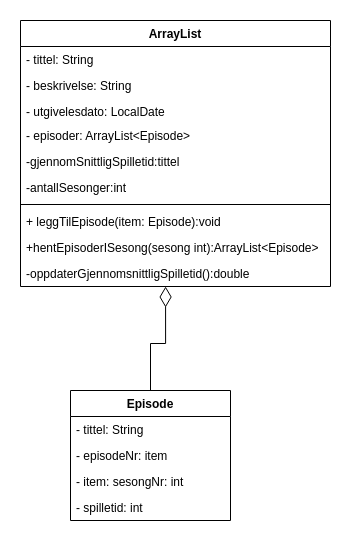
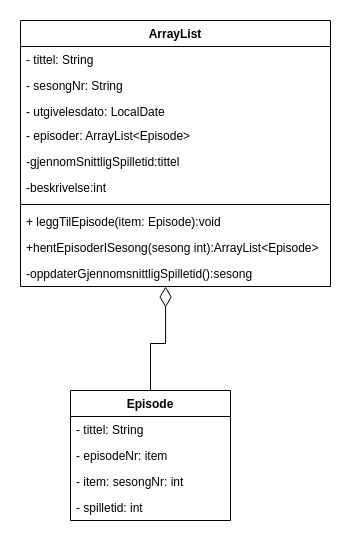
  <mxCell id="0" />
  <mxCell id="1" parent="0" />
  <mxCell id="2" style="edgeStyle=orthogonalEdgeStyle;rounded=0;orthogonalLoop=1;jettySize=auto;html=1;exitX=0.5;exitY=0;exitDx=0;exitDy=0;entryX=0.468;entryY=1;entryDx=0;entryDy=0;entryPerimeter=0;strokeWidth=1;startArrow=none;startFill=0;endArrow=diamondThin;endFill=0;endSize=18;" edge="1" parent="1" source="3" target="18"><mxGeometry relative="1" as="geometry" /></mxCell>
  <mxCell id="3" value="Episode" style="swimlane;fontStyle=1;align=center;verticalAlign=top;childLayout=stackLayout;horizontal=1;startSize=26;horizontalStack=0;resizeParent=1;resizeParentMax=0;resizeLast=0;collapsible=1;marginBottom=0;" vertex="1" parent="1"><mxGeometry x="70" y="390" width="160" height="130" as="geometry" /></mxCell>
  <mxCell id="4" value="- tittel: String" style="text;strokeColor=none;fillColor=none;align=left;verticalAlign=top;spacingLeft=4;spacingRight=4;overflow=hidden;rotatable=0;points=[[0,0.5],[1,0.5]];portConstraint=eastwest;" vertex="1" parent="3"><mxGeometry y="26" width="160" height="26" as="geometry" /></mxCell>
  <mxCell id="5" value="- episodeNr: item" style="text;strokeColor=none;fillColor=none;align=left;verticalAlign=top;spacingLeft=4;spacingRight=4;overflow=hidden;rotatable=0;points=[[0,0.5],[1,0.5]];portConstraint=eastwest;" vertex="1" parent="3"><mxGeometry y="52" width="160" height="26" as="geometry" /></mxCell>
  <mxCell id="6" value="- item: sesongNr: int" style="text;strokeColor=none;fillColor=none;align=left;verticalAlign=top;spacingLeft=4;spacingRight=4;overflow=hidden;rotatable=0;points=[[0,0.5],[1,0.5]];portConstraint=eastwest;" vertex="1" parent="3"><mxGeometry y="78" width="160" height="26" as="geometry" /></mxCell>
  <mxCell id="7" value="- spilletid: int" style="text;strokeColor=none;fillColor=none;align=left;verticalAlign=top;spacingLeft=4;spacingRight=4;overflow=hidden;rotatable=0;points=[[0,0.5],[1,0.5]];portConstraint=eastwest;" vertex="1" parent="3"><mxGeometry y="104" width="160" height="26" as="geometry" /></mxCell>
  <mxCell id="8" value="ArrayList" style="swimlane;fontStyle=1;align=center;verticalAlign=top;childLayout=stackLayout;horizontal=1;startSize=26;horizontalStack=0;resizeParent=1;resizeParentMax=0;resizeLast=0;collapsible=1;marginBottom=0;" vertex="1" parent="1"><mxGeometry x="20" y="20" width="310" height="266" as="geometry" /></mxCell>
  <mxCell id="9" value="- tittel: String" style="text;strokeColor=none;fillColor=none;align=left;verticalAlign=top;spacingLeft=4;spacingRight=4;overflow=hidden;rotatable=0;points=[[0,0.5],[1,0.5]];portConstraint=eastwest;" vertex="1" parent="8"><mxGeometry y="26" width="310" height="26" as="geometry" /></mxCell>
- <mxCell id="10" value="- beskrivelse: String " style="text;strokeColor=none;fillColor=none;align=left;verticalAlign=top;spacingLeft=4;spacingRight=4;overflow=hidden;rotatable=0;points=[[0,0.5],[1,0.5]];portConstraint=eastwest;" vertex="1" parent="8"><mxGeometry y="52" width="310" height="26" as="geometry" /></mxCell>
+ <mxCell id="10" value="- sesongNr: String " style="text;strokeColor=none;fillColor=none;align=left;verticalAlign=top;spacingLeft=4;spacingRight=4;overflow=hidden;rotatable=0;points=[[0,0.5],[1,0.5]];portConstraint=eastwest;" vertex="1" parent="8"><mxGeometry y="52" width="310" height="26" as="geometry" /></mxCell>
  <mxCell id="11" value="- utgivelesdato: LocalDate" style="text;strokeColor=none;fillColor=none;align=left;verticalAlign=top;spacingLeft=4;spacingRight=4;overflow=hidden;rotatable=0;points=[[0,0.5],[1,0.5]];portConstraint=eastwest;" vertex="1" parent="8"><mxGeometry y="78" width="310" height="24" as="geometry" /></mxCell>
  <mxCell id="12" value="- episoder: ArrayList&lt;Episode&gt;" style="text;strokeColor=none;fillColor=none;align=left;verticalAlign=top;spacingLeft=4;spacingRight=4;overflow=hidden;rotatable=0;points=[[0,0.5],[1,0.5]];portConstraint=eastwest;" vertex="1" parent="8"><mxGeometry y="102" width="310" height="26" as="geometry" /></mxCell>
  <mxCell id="13" value="-gjennomSnittligSpilletid:tittel" style="text;strokeColor=none;fillColor=none;align=left;verticalAlign=top;spacingLeft=4;spacingRight=4;overflow=hidden;rotatable=0;points=[[0,0.5],[1,0.5]];portConstraint=eastwest;" vertex="1" parent="8"><mxGeometry y="128" width="310" height="26" as="geometry" /></mxCell>
- <mxCell id="14" value="-antallSesonger:int" style="text;strokeColor=none;fillColor=none;align=left;verticalAlign=top;spacingLeft=4;spacingRight=4;overflow=hidden;rotatable=0;points=[[0,0.5],[1,0.5]];portConstraint=eastwest;" vertex="1" parent="8"><mxGeometry y="154" width="310" height="26" as="geometry" /></mxCell>
+ <mxCell id="14" value="-beskrivelse:int" style="text;strokeColor=none;fillColor=none;align=left;verticalAlign=top;spacingLeft=4;spacingRight=4;overflow=hidden;rotatable=0;points=[[0,0.5],[1,0.5]];portConstraint=eastwest;" vertex="1" parent="8"><mxGeometry y="154" width="310" height="26" as="geometry" /></mxCell>
  <mxCell id="15" value="" style="line;strokeWidth=1;fillColor=none;align=left;verticalAlign=middle;spacingTop=-1;spacingLeft=3;spacingRight=3;rotatable=0;labelPosition=right;points=[];portConstraint=eastwest;strokeColor=inherit;" vertex="1" parent="8"><mxGeometry y="180" width="310" height="8" as="geometry" /></mxCell>
  <mxCell id="16" value="+ leggTilEpisode(item: Episode):void" style="text;strokeColor=none;fillColor=none;align=left;verticalAlign=top;spacingLeft=4;spacingRight=4;overflow=hidden;rotatable=0;points=[[0,0.5],[1,0.5]];portConstraint=eastwest;" vertex="1" parent="8"><mxGeometry y="188" width="310" height="26" as="geometry" /></mxCell>
  <mxCell id="17" value="+hentEpisoderISesong(sesong int):ArrayList&lt;Episode&gt;" style="text;strokeColor=none;fillColor=none;align=left;verticalAlign=top;spacingLeft=4;spacingRight=4;overflow=hidden;rotatable=0;points=[[0,0.5],[1,0.5]];portConstraint=eastwest;" vertex="1" parent="8"><mxGeometry y="214" width="310" height="26" as="geometry" /></mxCell>
- <mxCell id="18" value="-oppdaterGjennomsnittligSpilletid():double" style="text;strokeColor=none;fillColor=none;align=left;verticalAlign=top;spacingLeft=4;spacingRight=4;overflow=hidden;rotatable=0;points=[[0,0.5],[1,0.5]];portConstraint=eastwest;" vertex="1" parent="8"><mxGeometry y="240" width="310" height="26" as="geometry" /></mxCell>
+ <mxCell id="18" value="-oppdaterGjennomsnittligSpilletid():sesong" style="text;strokeColor=none;fillColor=none;align=left;verticalAlign=top;spacingLeft=4;spacingRight=4;overflow=hidden;rotatable=0;points=[[0,0.5],[1,0.5]];portConstraint=eastwest;" vertex="1" parent="8"><mxGeometry y="240" width="310" height="26" as="geometry" /></mxCell>
